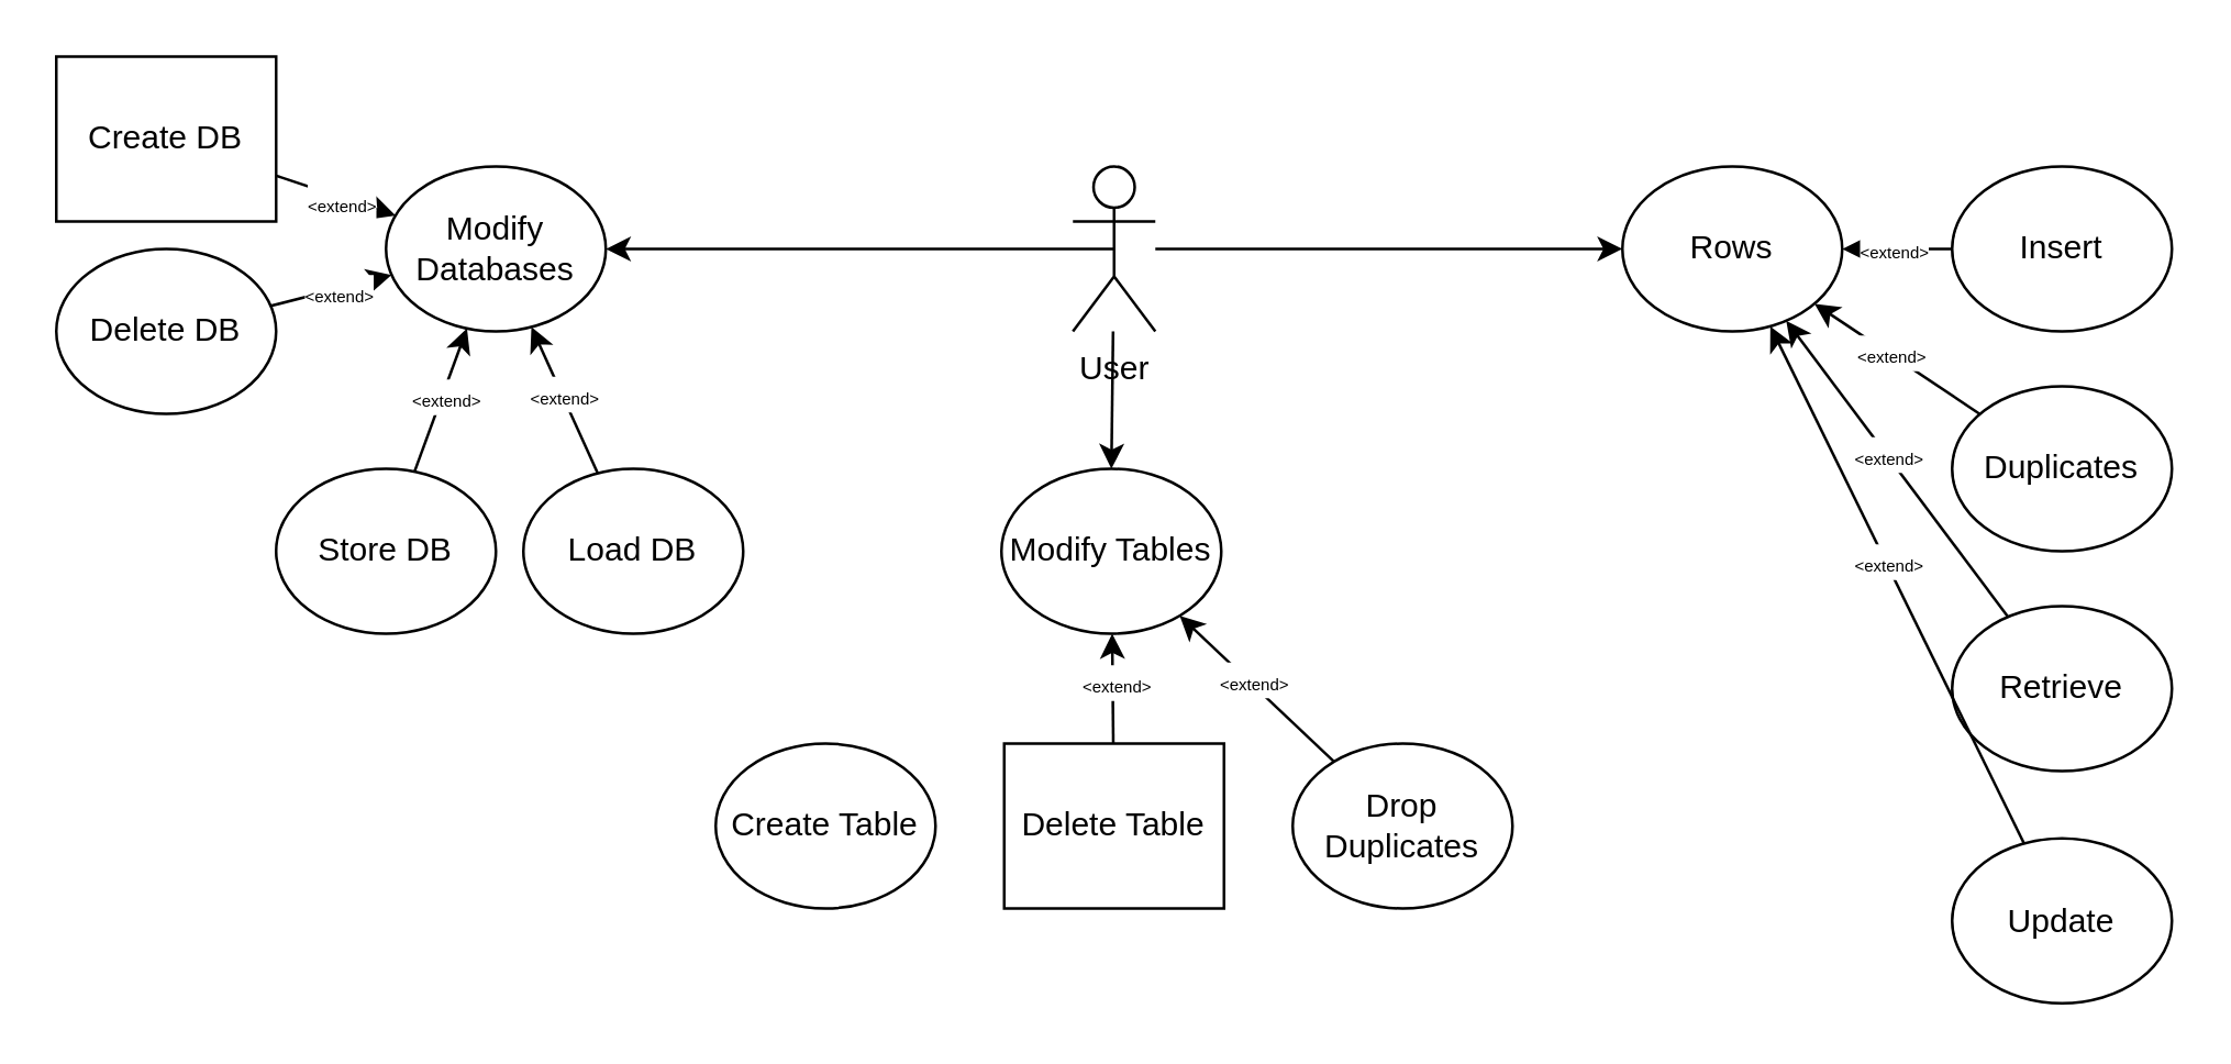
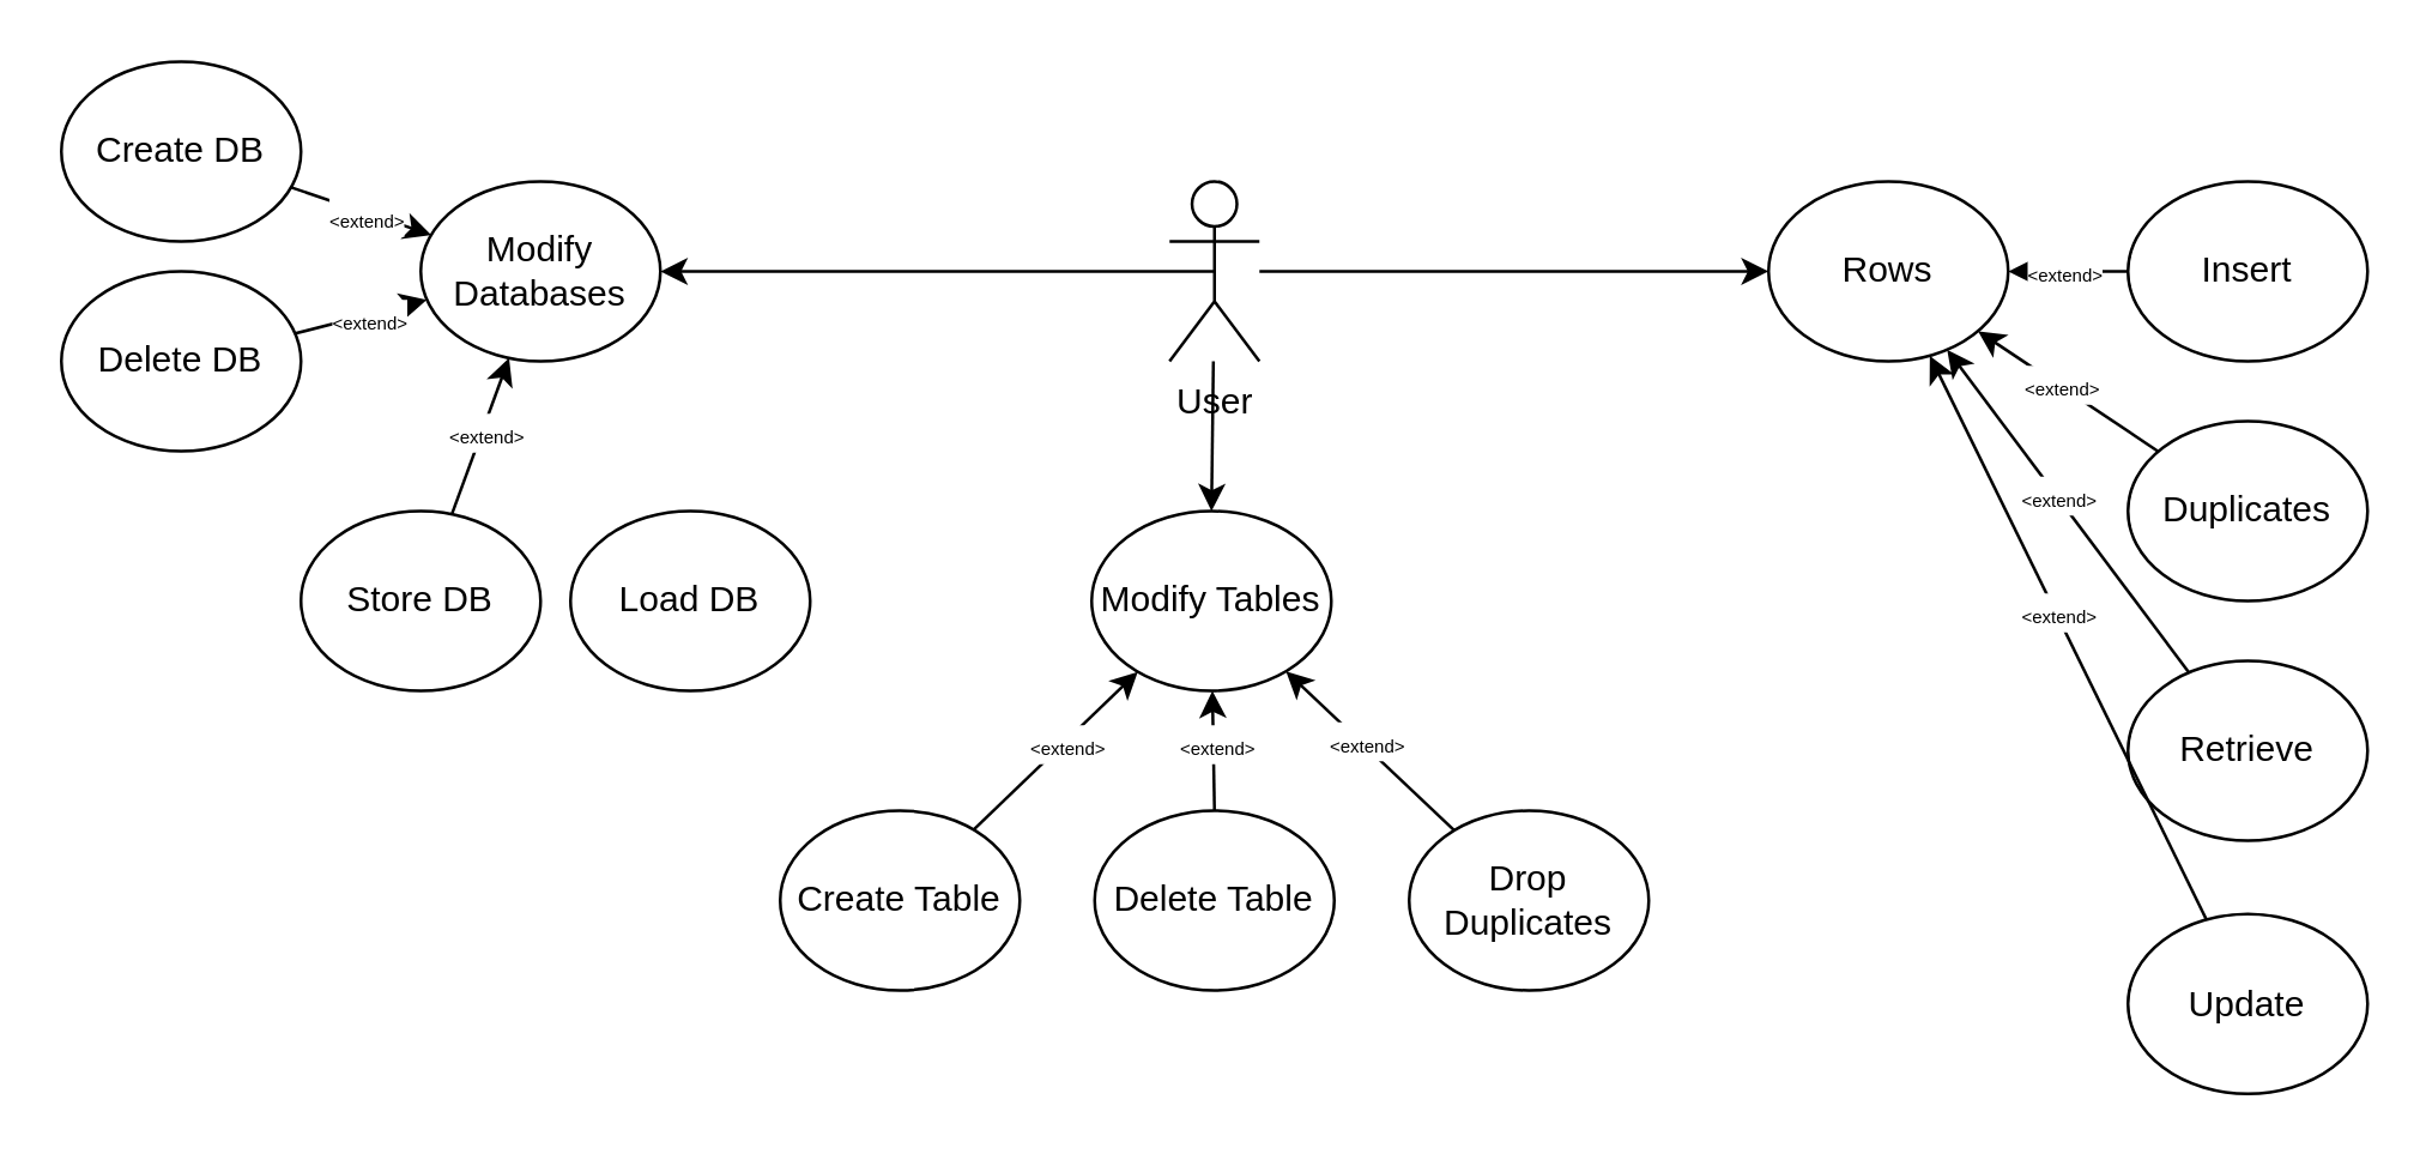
  <mxCell id="0" />
  <mxCell id="1" parent="0" />
  <mxCell id="2" value="User" style="shape=umlActor;verticalLabelPosition=bottom;verticalAlign=top;html=1;outlineConnect=0;" vertex="1" parent="1"><mxGeometry x="390" y="60" width="30" height="60" as="geometry" /></mxCell>
  <mxCell id="3" value="Modify Databases" style="ellipse;whiteSpace=wrap;html=1;" vertex="1" parent="1"><mxGeometry x="140" y="60" width="80" height="60" as="geometry" /></mxCell>
- <mxCell id="4" value="Create DB" style="whiteSpace=wrap;html=1;rounded=0;" vertex="1" parent="1"><mxGeometry x="20" y="20" width="80" height="60" as="geometry" /></mxCell>
+ <mxCell id="4" value="Create DB" style="ellipse;whiteSpace=wrap;html=1;" vertex="1" parent="1"><mxGeometry x="20" y="20" width="80" height="60" as="geometry" /></mxCell>
  <mxCell id="5" value="Delete DB" style="ellipse;whiteSpace=wrap;html=1;" vertex="1" parent="1"><mxGeometry x="20" y="90" width="80" height="60" as="geometry" /></mxCell>
  <mxCell id="6" value="Store DB" style="ellipse;whiteSpace=wrap;html=1;" vertex="1" parent="1"><mxGeometry x="100" y="170" width="80" height="60" as="geometry" /></mxCell>
  <mxCell id="7" value="Load DB" style="ellipse;whiteSpace=wrap;html=1;" vertex="1" parent="1"><mxGeometry x="190" y="170" width="80" height="60" as="geometry" /></mxCell>
  <mxCell id="8" value="Modify Tables" style="ellipse;whiteSpace=wrap;html=1;" vertex="1" parent="1"><mxGeometry x="364" y="170" width="80" height="60" as="geometry" /></mxCell>
  <mxCell id="9" value="Create Table" style="ellipse;whiteSpace=wrap;html=1;" vertex="1" parent="1"><mxGeometry x="260" y="270" width="80" height="60" as="geometry" /></mxCell>
- <mxCell id="10" value="Delete Table" style="whiteSpace=wrap;html=1;rounded=0;" vertex="1" parent="1"><mxGeometry x="365" y="270" width="80" height="60" as="geometry" /></mxCell>
+ <mxCell id="10" value="Delete Table" style="ellipse;whiteSpace=wrap;html=1;" vertex="1" parent="1"><mxGeometry x="365" y="270" width="80" height="60" as="geometry" /></mxCell>
  <mxCell id="11" value="Drop Duplicates" style="ellipse;whiteSpace=wrap;html=1;" vertex="1" parent="1"><mxGeometry x="470" y="270" width="80" height="60" as="geometry" /></mxCell>
  <mxCell id="12" value="Rows" style="ellipse;whiteSpace=wrap;html=1;" vertex="1" parent="1"><mxGeometry x="590" y="60" width="80" height="60" as="geometry" /></mxCell>
  <mxCell id="13" value="Insert" style="ellipse;whiteSpace=wrap;html=1;" vertex="1" parent="1"><mxGeometry x="710" y="60" width="80" height="60" as="geometry" /></mxCell>
  <mxCell id="14" value="Duplicates" style="ellipse;whiteSpace=wrap;html=1;" vertex="1" parent="1"><mxGeometry x="710" y="140" width="80" height="60" as="geometry" /></mxCell>
  <mxCell id="15" value="Update" style="ellipse;whiteSpace=wrap;html=1;" vertex="1" parent="1"><mxGeometry x="710" y="304.5" width="80" height="60" as="geometry" /></mxCell>
  <mxCell id="16" value="Retrieve" style="ellipse;whiteSpace=wrap;html=1;" vertex="1" parent="1"><mxGeometry x="710" y="220" width="80" height="60" as="geometry" /></mxCell>
  <mxCell id="17" value="" style="endArrow=classic;html=1;rounded=0;exitX=0.5;exitY=0.5;exitDx=0;exitDy=0;exitPerimeter=0;entryX=1;entryY=0.5;entryDx=0;entryDy=0;" edge="1" parent="1" source="2" target="3"><mxGeometry width="50" height="50" relative="1" as="geometry"><mxPoint x="340" y="100" as="sourcePoint" /><mxPoint x="390" y="50" as="targetPoint" /></mxGeometry></mxCell>
  <mxCell id="18" value="" style="endArrow=classic;html=1;rounded=0;entryX=0.5;entryY=0;entryDx=0;entryDy=0;" edge="1" parent="1" source="2" target="8"><mxGeometry width="50" height="50" relative="1" as="geometry"><mxPoint x="350" y="160" as="sourcePoint" /><mxPoint x="230" y="100" as="targetPoint" /></mxGeometry></mxCell>
  <mxCell id="19" value="" style="endArrow=classic;html=1;rounded=0;" edge="1" parent="1" source="2" target="12"><mxGeometry width="50" height="50" relative="1" as="geometry"><mxPoint x="425" y="110" as="sourcePoint" /><mxPoint x="240" y="110" as="targetPoint" /></mxGeometry></mxCell>
  <mxCell id="20" value="" style="endArrow=classic;html=1;rounded=0;" edge="1" parent="1" source="4" target="3"><mxGeometry width="50" height="50" relative="1" as="geometry"><mxPoint x="230" y="-30" as="sourcePoint" /><mxPoint x="280" y="-80" as="targetPoint" /></mxGeometry></mxCell>
  <mxCell id="21" value="&lt;font style=&quot;font-size: 6px;&quot;&gt;&amp;lt;extend&amp;gt;&lt;/font&gt;" style="edgeLabel;html=1;align=center;verticalAlign=middle;resizable=0;points=[];" vertex="1" connectable="0" parent="20"><mxGeometry x="0.092" y="-1" relative="1" as="geometry"><mxPoint as="offset" /></mxGeometry></mxCell>
  <mxCell id="22" value="" style="endArrow=classic;html=1;rounded=0;" edge="1" parent="1" source="5" target="3"><mxGeometry width="50" height="50" relative="1" as="geometry"><mxPoint x="107" y="72" as="sourcePoint" /><mxPoint x="153" y="88" as="targetPoint" /></mxGeometry></mxCell>
  <mxCell id="23" value="&lt;font style=&quot;font-size: 6px;&quot;&gt;&amp;lt;extend&amp;gt;&lt;/font&gt;" style="edgeLabel;html=1;align=center;verticalAlign=middle;resizable=0;points=[];" vertex="1" connectable="0" parent="22"><mxGeometry x="0.092" y="-1" relative="1" as="geometry"><mxPoint as="offset" /></mxGeometry></mxCell>
  <mxCell id="24" value="" style="endArrow=classic;html=1;rounded=0;" edge="1" parent="1" source="6" target="3"><mxGeometry width="50" height="50" relative="1" as="geometry"><mxPoint x="117" y="82" as="sourcePoint" /><mxPoint x="163" y="98" as="targetPoint" /></mxGeometry></mxCell>
  <mxCell id="25" value="&lt;font style=&quot;font-size: 6px;&quot;&gt;&amp;lt;extend&amp;gt;&lt;/font&gt;" style="edgeLabel;html=1;align=center;verticalAlign=middle;resizable=0;points=[];" vertex="1" connectable="0" parent="24"><mxGeometry x="0.092" y="-1" relative="1" as="geometry"><mxPoint as="offset" /></mxGeometry></mxCell>
- <mxCell id="26" value="" style="endArrow=classic;html=1;rounded=0;" edge="1" parent="1" source="7" target="3"><mxGeometry width="50" height="50" relative="1" as="geometry"><mxPoint x="127" y="92" as="sourcePoint" /><mxPoint x="173" y="108" as="targetPoint" /></mxGeometry></mxCell>
- <mxCell id="27" value="&lt;font style=&quot;font-size: 6px;&quot;&gt;&amp;lt;extend&amp;gt;&lt;/font&gt;" style="edgeLabel;html=1;align=center;verticalAlign=middle;resizable=0;points=[];" vertex="1" connectable="0" parent="26"><mxGeometry x="0.092" y="-1" relative="1" as="geometry"><mxPoint as="offset" /></mxGeometry></mxCell>
+ <mxCell id="28" value="" style="endArrow=classic;html=1;rounded=0;" edge="1" parent="1" source="9" target="8"><mxGeometry width="50" height="50" relative="1" as="geometry"><mxPoint x="137" y="102" as="sourcePoint" /><mxPoint x="183" y="118" as="targetPoint" /></mxGeometry></mxCell>
+ <mxCell id="29" value="&lt;font style=&quot;font-size: 6px;&quot;&gt;&amp;lt;extend&amp;gt;&lt;/font&gt;" style="edgeLabel;html=1;align=center;verticalAlign=middle;resizable=0;points=[];" vertex="1" connectable="0" parent="28"><mxGeometry x="0.092" y="-1" relative="1" as="geometry"><mxPoint as="offset" /></mxGeometry></mxCell>
  <mxCell id="30" value="" style="endArrow=classic;html=1;rounded=0;" edge="1" parent="1" source="10" target="8"><mxGeometry width="50" height="50" relative="1" as="geometry"><mxPoint x="334" y="286" as="sourcePoint" /><mxPoint x="389" y="234" as="targetPoint" /></mxGeometry></mxCell>
  <mxCell id="31" value="&lt;font style=&quot;font-size: 6px;&quot;&gt;&amp;lt;extend&amp;gt;&lt;/font&gt;" style="edgeLabel;html=1;align=center;verticalAlign=middle;resizable=0;points=[];" vertex="1" connectable="0" parent="30"><mxGeometry x="0.092" y="-1" relative="1" as="geometry"><mxPoint as="offset" /></mxGeometry></mxCell>
  <mxCell id="32" value="" style="endArrow=classic;html=1;rounded=0;" edge="1" parent="1" source="11" target="8"><mxGeometry width="50" height="50" relative="1" as="geometry"><mxPoint x="344" y="296" as="sourcePoint" /><mxPoint x="399" y="244" as="targetPoint" /></mxGeometry></mxCell>
  <mxCell id="33" value="&lt;font style=&quot;font-size: 6px;&quot;&gt;&amp;lt;extend&amp;gt;&lt;/font&gt;" style="edgeLabel;html=1;align=center;verticalAlign=middle;resizable=0;points=[];" vertex="1" connectable="0" parent="32"><mxGeometry x="0.092" y="-1" relative="1" as="geometry"><mxPoint as="offset" /></mxGeometry></mxCell>
  <mxCell id="34" value="" style="endArrow=classic;html=1;rounded=0;" edge="1" parent="1" source="13" target="12"><mxGeometry width="50" height="50" relative="1" as="geometry"><mxPoint x="354" y="306" as="sourcePoint" /><mxPoint x="409" y="254" as="targetPoint" /></mxGeometry></mxCell>
  <mxCell id="35" value="&lt;font style=&quot;font-size: 6px;&quot;&gt;&amp;lt;extend&amp;gt;&lt;/font&gt;" style="edgeLabel;html=1;align=center;verticalAlign=middle;resizable=0;points=[];" vertex="1" connectable="0" parent="34"><mxGeometry x="0.092" y="-1" relative="1" as="geometry"><mxPoint as="offset" /></mxGeometry></mxCell>
  <mxCell id="36" value="" style="endArrow=classic;html=1;rounded=0;" edge="1" parent="1" source="14" target="12"><mxGeometry width="50" height="50" relative="1" as="geometry"><mxPoint x="720" y="100" as="sourcePoint" /><mxPoint x="680" y="100" as="targetPoint" /></mxGeometry></mxCell>
  <mxCell id="37" value="&lt;font style=&quot;font-size: 6px;&quot;&gt;&amp;lt;extend&amp;gt;&lt;/font&gt;" style="edgeLabel;html=1;align=center;verticalAlign=middle;resizable=0;points=[];" vertex="1" connectable="0" parent="36"><mxGeometry x="0.092" y="-1" relative="1" as="geometry"><mxPoint as="offset" /></mxGeometry></mxCell>
  <mxCell id="38" value="" style="endArrow=classic;html=1;rounded=0;" edge="1" parent="1" source="15" target="12"><mxGeometry width="50" height="50" relative="1" as="geometry"><mxPoint x="730" y="110" as="sourcePoint" /><mxPoint x="690" y="110" as="targetPoint" /></mxGeometry></mxCell>
  <mxCell id="39" value="&lt;font style=&quot;font-size: 6px;&quot;&gt;&amp;lt;extend&amp;gt;&lt;/font&gt;" style="edgeLabel;html=1;align=center;verticalAlign=middle;resizable=0;points=[];" vertex="1" connectable="0" parent="38"><mxGeometry x="0.092" y="-1" relative="1" as="geometry"><mxPoint as="offset" /></mxGeometry></mxCell>
  <mxCell id="40" value="" style="endArrow=classic;html=1;rounded=0;" edge="1" parent="1" source="16" target="12"><mxGeometry width="50" height="50" relative="1" as="geometry"><mxPoint x="740" y="120" as="sourcePoint" /><mxPoint x="700" y="120" as="targetPoint" /></mxGeometry></mxCell>
  <mxCell id="41" value="&lt;font style=&quot;font-size: 6px;&quot;&gt;&amp;lt;extend&amp;gt;&lt;/font&gt;" style="edgeLabel;html=1;align=center;verticalAlign=middle;resizable=0;points=[];" vertex="1" connectable="0" parent="40"><mxGeometry x="0.092" y="-1" relative="1" as="geometry"><mxPoint as="offset" /></mxGeometry></mxCell>
